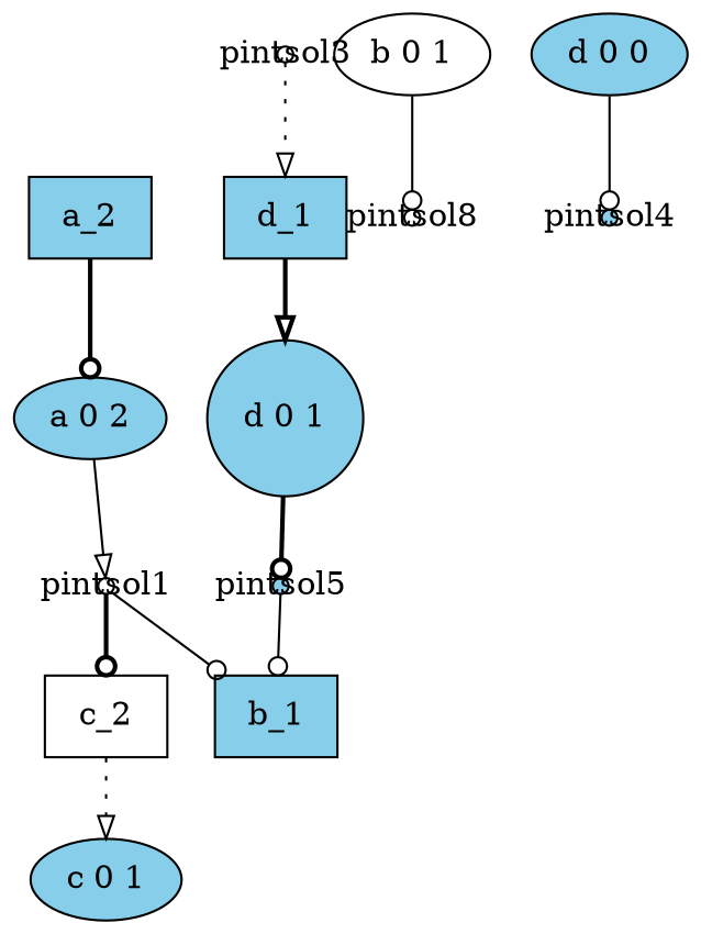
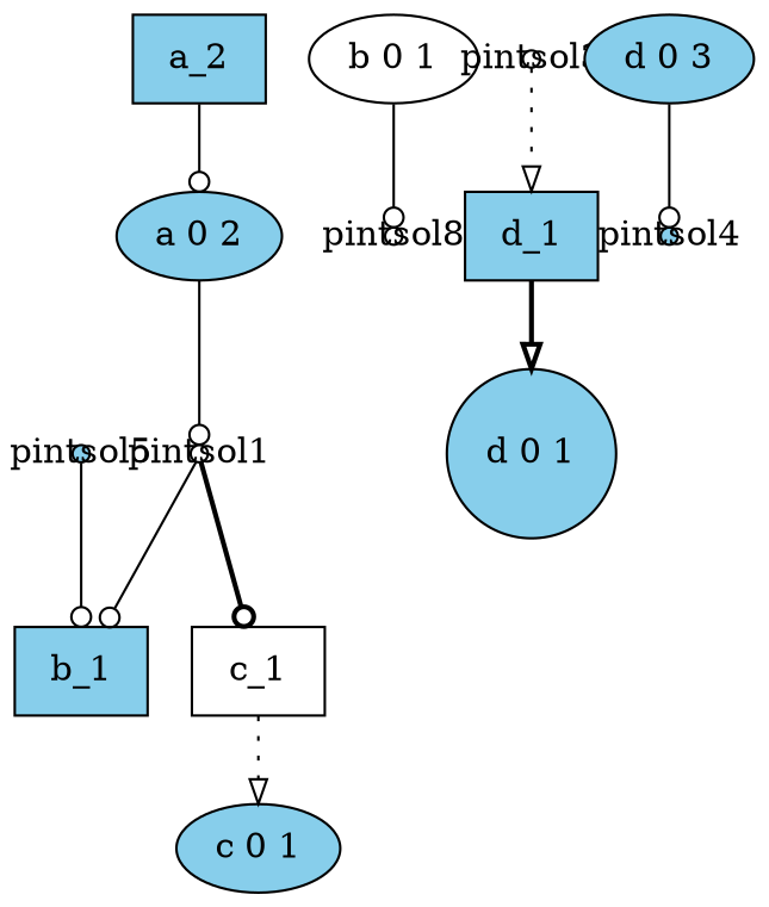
  digraph {
    fontname="DejaVu Serif"
    node [fillcolor=skyblue fontname="DejaVu Serif" shape=circle style=filled]
    edge [arrowhead=odot fontname="DejaVu Serif" style=solid]
    a_2 [shape=box]
    n2 [label="a 0 2" shape=""]
    pintsol1 [fillcolor=white fixedsize=true height=0.1 width=0.1]
    b_1 [shape=box]
-   c_1 [fillcolor=white shape=box label=c_2]
+   c_1 [fillcolor=white shape=box]
    n6 [fillcolor=white label="b 0 1" shape=""]
    n7 [fillcolor=white fixedsize=true height=0.1 label=pintsol8 width=0.1]
    n8 [label="c 0 1" shape=""]
    pintsol3 [fillcolor=white fixedsize=true height=0.1 width=0.1]
    d_1 [shape=box]
-   n11 [label="d 0 0" shape=""]
+   n11 [label="d 0 3" shape=""]
    pintsol4 [fixedsize=true height=0.1 width=0.1]
    n13 [label="d 0 1"]
    pintsol5 [fixedsize=true height=0.1 width=0.1]
-   a_2 -> n2 [style=bold]
-   n2 -> pintsol1 [arrowhead=onormal]
+   a_2 -> n2
+   n2 -> pintsol1
    pintsol1 -> b_1
    pintsol1 -> c_1 [style=bold]
    c_1 -> n8 [arrowhead=onormal style=dotted]
    n6 -> n7
    pintsol3 -> d_1 [arrowhead=onormal style=dotted]
    d_1 -> n13 [arrowhead=onormal style=bold]
    n11 -> pintsol4
-   n13 -> pintsol5 [style=bold]
    pintsol5 -> b_1
  }
